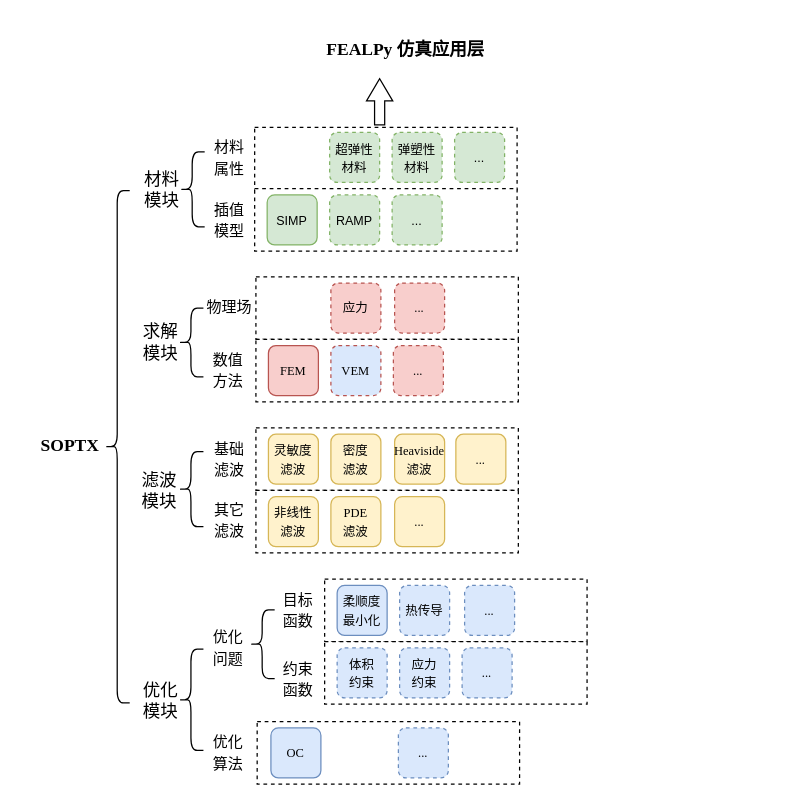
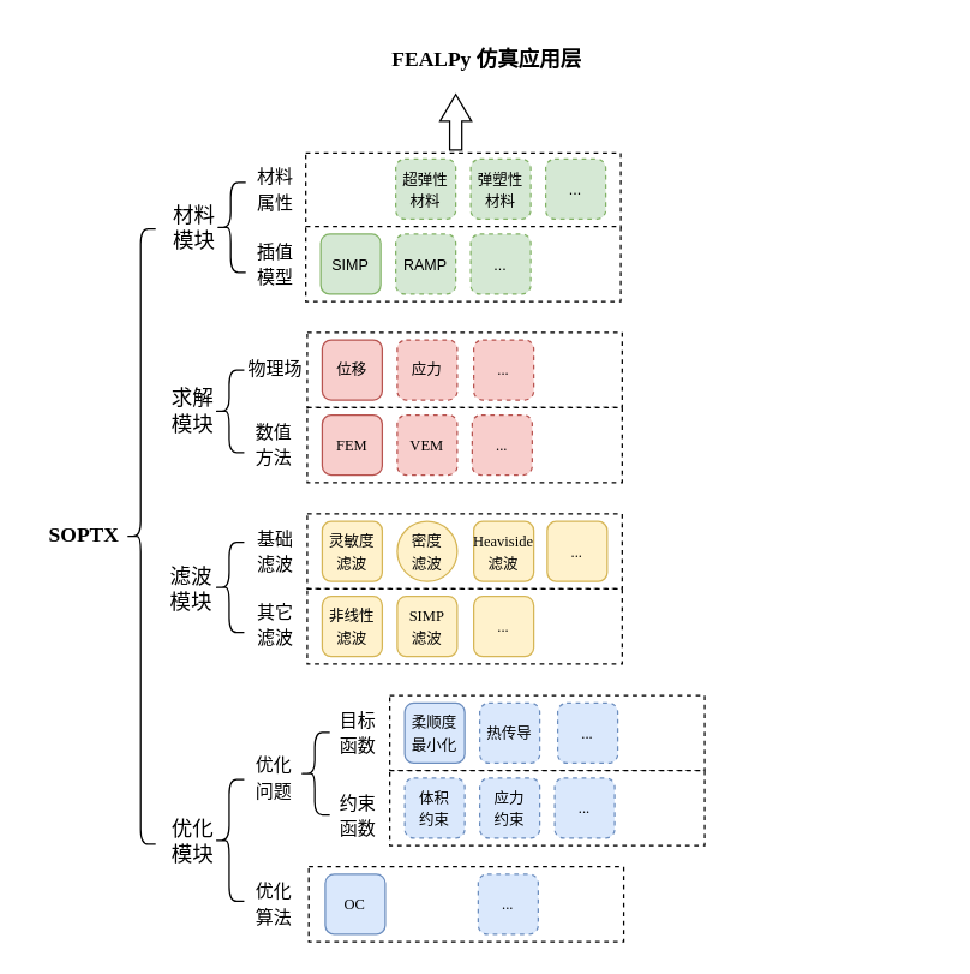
  <mxCell id="0" />
  <mxCell id="1" parent="0" />
  <mxCell id="2" value="优化模块" style="text;html=1;align=center;verticalAlign=middle;whiteSpace=wrap;rounded=0;fontFamily=Times New Roman;fontSize=14;" parent="1" vertex="1"><mxGeometry x="108" y="546" width="40" height="30" as="geometry" /></mxCell>
  <mxCell id="3" value="求解模块" style="text;html=1;align=center;verticalAlign=middle;whiteSpace=wrap;rounded=0;fontFamily=Times New Roman;fontSize=14;" parent="1" vertex="1"><mxGeometry x="108" y="259" width="40" height="30" as="geometry" /></mxCell>
  <mxCell id="4" value="材料模块" style="text;html=1;align=center;verticalAlign=middle;whiteSpace=wrap;rounded=0;fontFamily=Times New Roman;fontSize=14;" parent="1" vertex="1"><mxGeometry x="109" y="137" width="40" height="30" as="geometry" /></mxCell>
  <mxCell id="5" value="FEALPy 仿真应用层" style="rounded=0;whiteSpace=wrap;html=1;fontFamily=Times New Roman;fontSize=14;fontStyle=1;dashed=1;strokeColor=none;" parent="1" vertex="1"><mxGeometry x="24" y="20" width="600" height="40" as="geometry" /></mxCell>
  <mxCell id="6" value="" style="shape=flexArrow;endArrow=classic;html=1;rounded=0;entryX=0.5;entryY=1;entryDx=0;entryDy=0;endWidth=11.905;endSize=5.586;width=8.095;fontFamily=Times New Roman;startSize=6;fontSize=11;" parent="1" edge="1"><mxGeometry width="50" height="50" relative="1" as="geometry"><mxPoint x="303" y="100" as="sourcePoint" /><mxPoint x="303" y="62" as="targetPoint" /></mxGeometry></mxCell>
  <mxCell id="7" value="" style="shape=curlyBracket;whiteSpace=wrap;html=1;rounded=1;labelPosition=left;verticalLabelPosition=middle;align=right;verticalAlign=middle;" parent="1" vertex="1"><mxGeometry x="83" y="152" width="20" height="410" as="geometry" /></mxCell>
  <mxCell id="8" value="SOPTX" style="text;html=1;align=center;verticalAlign=middle;resizable=0;points=[];autosize=1;strokeColor=none;fillColor=none;fontFamily=Times New Roman;fontStyle=1;fontSize=14;" parent="1" vertex="1"><mxGeometry x="20" y="342" width="70" height="30" as="geometry" /></mxCell>
  <mxCell id="9" value="滤波模块" style="text;html=1;align=center;verticalAlign=middle;whiteSpace=wrap;rounded=0;fontFamily=Times New Roman;fontSize=14;" parent="1" vertex="1"><mxGeometry x="107" y="378" width="40" height="30" as="geometry" /></mxCell>
  <mxCell id="10" value="" style="rounded=0;whiteSpace=wrap;html=1;fontFamily=Times New Roman;dashed=1;" parent="1" vertex="1"><mxGeometry x="204" y="342" width="210" height="50" as="geometry" /></mxCell>
  <mxCell id="11" value="&lt;span style=&quot;font-size: 10px;&quot;&gt;灵敏度滤波&lt;/span&gt;" style="rounded=1;whiteSpace=wrap;html=1;fillColor=#fff2cc;strokeColor=#d6b656;align=center;verticalAlign=middle;fontFamily=Times New Roman;fontSize=12;fontColor=default;" parent="1" vertex="1"><mxGeometry x="214" y="347" width="40" height="40" as="geometry" /></mxCell>
- <mxCell id="12" value="&lt;span style=&quot;font-size: 10px;&quot;&gt;密度&lt;/span&gt;&lt;div&gt;&lt;span style=&quot;font-size: 10px;&quot;&gt;滤波&lt;/span&gt;&lt;/div&gt;" style="rounded=1;whiteSpace=wrap;html=1;fillColor=#fff2cc;strokeColor=#d6b656;align=center;verticalAlign=middle;fontFamily=Times New Roman;fontSize=12;fontColor=default;" parent="1" vertex="1"><mxGeometry x="264" y="347" width="40" height="40" as="geometry" /></mxCell>
+ <mxCell id="12" value="&lt;span style=&quot;font-size: 10px;&quot;&gt;密度&lt;/span&gt;&lt;div&gt;&lt;span style=&quot;font-size: 10px;&quot;&gt;滤波&lt;/span&gt;&lt;/div&gt;" style="ellipse;whiteSpace=wrap;html=1;fillColor=#fff2cc;strokeColor=#d6b656;align=center;verticalAlign=middle;fontFamily=Times New Roman;fontSize=12;fontColor=default;" parent="1" vertex="1"><mxGeometry x="264" y="347" width="40" height="40" as="geometry" /></mxCell>
  <mxCell id="13" value="&lt;span style=&quot;font-size: 10px;&quot;&gt;Heaviside 滤波&lt;/span&gt;" style="rounded=1;whiteSpace=wrap;html=1;fillColor=#fff2cc;strokeColor=#d6b656;align=center;verticalAlign=middle;fontFamily=Times New Roman;fontSize=12;fontColor=default;" parent="1" vertex="1"><mxGeometry x="315" y="347" width="40" height="40" as="geometry" /></mxCell>
  <mxCell id="14" value="&lt;span style=&quot;font-size: 10px;&quot;&gt;...&lt;/span&gt;" style="rounded=1;whiteSpace=wrap;html=1;fillColor=#fff2cc;strokeColor=#d6b656;align=center;verticalAlign=middle;fontFamily=Times New Roman;fontSize=12;fontColor=default;" parent="1" vertex="1"><mxGeometry x="364" y="347" width="40" height="40" as="geometry" /></mxCell>
  <mxCell id="15" value="" style="shape=curlyBracket;whiteSpace=wrap;html=1;rounded=1;labelPosition=left;verticalLabelPosition=middle;align=right;verticalAlign=middle;" parent="1" vertex="1"><mxGeometry x="142" y="519" width="20" height="81" as="geometry" /></mxCell>
  <mxCell id="16" value="&lt;span style=&quot;font-size: 12px;&quot;&gt;优化&lt;/span&gt;&lt;div&gt;&lt;span style=&quot;font-size: 12px;&quot;&gt;问题&lt;/span&gt;&lt;/div&gt;" style="text;html=1;align=center;verticalAlign=middle;whiteSpace=wrap;rounded=0;fontFamily=Times New Roman;fontSize=14;" parent="1" vertex="1"><mxGeometry x="162" y="503" width="40" height="30" as="geometry" /></mxCell>
  <mxCell id="17" value="&lt;span style=&quot;font-size: 12px;&quot;&gt;优化&lt;/span&gt;&lt;div&gt;&lt;span style=&quot;font-size: 12px;&quot;&gt;算法&lt;/span&gt;&lt;/div&gt;" style="text;html=1;align=center;verticalAlign=middle;whiteSpace=wrap;rounded=0;fontFamily=Times New Roman;fontSize=14;" parent="1" vertex="1"><mxGeometry x="162" y="587" width="40" height="30" as="geometry" /></mxCell>
  <mxCell id="18" value="" style="shape=curlyBracket;whiteSpace=wrap;html=1;rounded=1;labelPosition=left;verticalLabelPosition=middle;align=right;verticalAlign=middle;" parent="1" vertex="1"><mxGeometry x="199" y="487.5" width="20" height="55" as="geometry" /></mxCell>
  <mxCell id="19" value="&lt;span style=&quot;font-size: 12px;&quot;&gt;目标&lt;/span&gt;&lt;div&gt;&lt;span style=&quot;font-size: 12px;&quot;&gt;函数&lt;/span&gt;&lt;/div&gt;" style="text;html=1;align=center;verticalAlign=middle;whiteSpace=wrap;rounded=0;fontFamily=Times New Roman;fontSize=14;" parent="1" vertex="1"><mxGeometry x="218" y="473" width="40" height="30" as="geometry" /></mxCell>
  <mxCell id="20" value="&lt;span style=&quot;font-size: 12px;&quot;&gt;约束&lt;/span&gt;&lt;div&gt;&lt;span style=&quot;font-size: 12px;&quot;&gt;函数&lt;/span&gt;&lt;/div&gt;" style="text;html=1;align=center;verticalAlign=middle;whiteSpace=wrap;rounded=0;fontFamily=Times New Roman;fontSize=14;" parent="1" vertex="1"><mxGeometry x="218" y="527.5" width="40" height="30" as="geometry" /></mxCell>
  <mxCell id="21" value="" style="rounded=0;whiteSpace=wrap;html=1;fontFamily=Times New Roman;dashed=1;" parent="1" vertex="1"><mxGeometry x="259" y="463" width="210" height="50" as="geometry" /></mxCell>
  <mxCell id="22" value="&lt;span style=&quot;font-size: 10px;&quot;&gt;柔顺度最小化&lt;/span&gt;" style="rounded=1;whiteSpace=wrap;html=1;fillColor=#dae8fc;strokeColor=#6c8ebf;align=center;verticalAlign=middle;fontFamily=Times New Roman;fontSize=12;fontColor=default;" parent="1" vertex="1"><mxGeometry x="269" y="468" width="40" height="40" as="geometry" /></mxCell>
  <mxCell id="23" value="&lt;span style=&quot;font-size: 10px;&quot;&gt;热传导&lt;/span&gt;" style="rounded=1;whiteSpace=wrap;html=1;fillColor=#dae8fc;strokeColor=#6c8ebf;align=center;verticalAlign=middle;fontFamily=Times New Roman;fontSize=12;fontColor=default;dashed=1;" parent="1" vertex="1"><mxGeometry x="319" y="468" width="40" height="40" as="geometry" /></mxCell>
  <mxCell id="24" value="" style="rounded=0;whiteSpace=wrap;html=1;fontFamily=Times New Roman;dashed=1;" parent="1" vertex="1"><mxGeometry x="259" y="513" width="210" height="50" as="geometry" /></mxCell>
  <mxCell id="25" value="&lt;span style=&quot;font-size: 10px;&quot;&gt;体积&lt;/span&gt;&lt;div&gt;&lt;span style=&quot;font-size: 10px;&quot;&gt;约束&lt;/span&gt;&lt;/div&gt;" style="rounded=1;whiteSpace=wrap;html=1;fillColor=#dae8fc;strokeColor=#6c8ebf;align=center;verticalAlign=middle;fontFamily=Times New Roman;fontSize=12;fontColor=default;dashed=1;" parent="1" vertex="1"><mxGeometry x="269" y="518" width="40" height="40" as="geometry" /></mxCell>
  <mxCell id="26" value="&lt;span style=&quot;font-size: 10px;&quot;&gt;应力&lt;/span&gt;&lt;div&gt;&lt;span style=&quot;font-size: 10px;&quot;&gt;约束&lt;/span&gt;&lt;/div&gt;" style="rounded=1;whiteSpace=wrap;html=1;fillColor=#dae8fc;strokeColor=#6c8ebf;align=center;dashed=1;verticalAlign=middle;fontFamily=Times New Roman;fontSize=12;fontColor=default;" parent="1" vertex="1"><mxGeometry x="319" y="518" width="40" height="40" as="geometry" /></mxCell>
  <mxCell id="27" value="&lt;span style=&quot;font-size: 10px;&quot;&gt;...&lt;/span&gt;" style="rounded=1;whiteSpace=wrap;html=1;fillColor=#dae8fc;strokeColor=#6c8ebf;align=center;dashed=1;verticalAlign=middle;fontFamily=Times New Roman;fontSize=12;fontColor=default;" parent="1" vertex="1"><mxGeometry x="369" y="518" width="40" height="40" as="geometry" /></mxCell>
  <mxCell id="28" value="&lt;span style=&quot;font-size: 10px;&quot;&gt;...&lt;/span&gt;" style="rounded=1;whiteSpace=wrap;html=1;fillColor=#dae8fc;strokeColor=#6c8ebf;align=center;verticalAlign=middle;fontFamily=Times New Roman;fontSize=12;fontColor=default;dashed=1;" parent="1" vertex="1"><mxGeometry x="371" y="468" width="40" height="40" as="geometry" /></mxCell>
  <mxCell id="29" value="" style="rounded=0;whiteSpace=wrap;html=1;fontFamily=Times New Roman;dashed=1;" parent="1" vertex="1"><mxGeometry x="205" y="577" width="210" height="50" as="geometry" /></mxCell>
  <mxCell id="30" value="&lt;span style=&quot;font-size: 10px;&quot;&gt;OC&lt;/span&gt;" style="rounded=1;whiteSpace=wrap;html=1;fillColor=#dae8fc;strokeColor=#6c8ebf;align=center;verticalAlign=middle;fontFamily=Times New Roman;fontSize=12;fontColor=default;" parent="1" vertex="1"><mxGeometry x="216" y="582" width="40" height="40" as="geometry" /></mxCell>
  <mxCell id="31" value="&lt;span style=&quot;font-size: 10px;&quot;&gt;...&lt;/span&gt;" style="rounded=1;whiteSpace=wrap;html=1;fillColor=#dae8fc;strokeColor=#6c8ebf;align=center;verticalAlign=middle;fontFamily=Times New Roman;fontSize=12;fontColor=default;dashed=1;" parent="1" vertex="1"><mxGeometry x="318" y="582" width="40" height="40" as="geometry" /></mxCell>
  <mxCell id="32" value="&lt;span style=&quot;font-size: 12px;&quot;&gt;基础&lt;/span&gt;&lt;br&gt;&lt;div&gt;&lt;span style=&quot;font-size: 12px;&quot;&gt;滤波&lt;/span&gt;&lt;/div&gt;" style="text;html=1;align=center;verticalAlign=middle;whiteSpace=wrap;rounded=0;fontFamily=Times New Roman;fontSize=14;" parent="1" vertex="1"><mxGeometry x="163" y="352" width="40" height="30" as="geometry" /></mxCell>
  <mxCell id="33" value="" style="group" parent="1" vertex="1" connectable="0"><mxGeometry x="143" y="101.5" width="270" height="99" as="geometry" /></mxCell>
  <mxCell id="34" value="" style="rounded=0;whiteSpace=wrap;html=1;fontFamily=Times New Roman;dashed=1;" parent="33" vertex="1"><mxGeometry x="60" width="210" height="50" as="geometry" /></mxCell>
  <mxCell id="35" value="" style="shape=curlyBracket;whiteSpace=wrap;html=1;rounded=1;labelPosition=left;verticalLabelPosition=middle;align=right;verticalAlign=middle;" parent="33" vertex="1"><mxGeometry y="19.5" width="20" height="60" as="geometry" /></mxCell>
  <mxCell id="36" value="&lt;font style=&quot;font-size: 12px;&quot;&gt;材料&lt;/font&gt;&lt;div&gt;&lt;font style=&quot;font-size: 12px;&quot;&gt;属性&lt;/font&gt;&lt;/div&gt;" style="text;html=1;align=center;verticalAlign=middle;whiteSpace=wrap;rounded=0;fontFamily=Times New Roman;fontSize=14;" parent="33" vertex="1"><mxGeometry x="20" y="9" width="40" height="30" as="geometry" /></mxCell>
  <mxCell id="37" value="&lt;span style=&quot;font-size: 12px;&quot;&gt;插值&lt;/span&gt;&lt;div&gt;&lt;span style=&quot;font-size: 12px;&quot;&gt;模型&lt;/span&gt;&lt;/div&gt;" style="text;html=1;align=center;verticalAlign=middle;whiteSpace=wrap;rounded=0;fontFamily=Times New Roman;fontSize=14;" parent="33" vertex="1"><mxGeometry x="20" y="59" width="40" height="30" as="geometry" /></mxCell>
  <mxCell id="38" value="&lt;span style=&quot;font-size: 10px;&quot;&gt;超弹性材料&lt;/span&gt;" style="rounded=1;whiteSpace=wrap;html=1;fillColor=#d5e8d4;strokeColor=#82b366;align=center;dashed=1;" parent="33" vertex="1"><mxGeometry x="120" y="4" width="40" height="40" as="geometry" /></mxCell>
  <mxCell id="39" value="&lt;span style=&quot;font-size: 10px;&quot;&gt;弹塑性材料&lt;/span&gt;" style="rounded=1;whiteSpace=wrap;html=1;fillColor=#d5e8d4;strokeColor=#82b366;align=center;dashed=1;" parent="33" vertex="1"><mxGeometry x="170" y="4" width="40" height="40" as="geometry" /></mxCell>
  <mxCell id="40" value="&lt;span style=&quot;font-size: 10px;&quot;&gt;...&lt;/span&gt;" style="rounded=1;whiteSpace=wrap;html=1;fillColor=#d5e8d4;strokeColor=#82b366;align=center;dashed=1;" parent="33" vertex="1"><mxGeometry x="220" y="4" width="40" height="40" as="geometry" /></mxCell>
  <mxCell id="41" value="" style="rounded=0;whiteSpace=wrap;html=1;fontFamily=Times New Roman;dashed=1;fillColor=default;" parent="33" vertex="1"><mxGeometry x="60" y="49" width="210" height="50" as="geometry" /></mxCell>
  <mxCell id="42" value="&lt;span style=&quot;font-size: 10px;&quot;&gt;SIMP&lt;/span&gt;" style="rounded=1;whiteSpace=wrap;html=1;fillColor=#d5e8d4;strokeColor=#82b366;align=center;" parent="33" vertex="1"><mxGeometry x="70" y="54" width="40" height="40" as="geometry" /></mxCell>
  <mxCell id="43" value="&lt;span style=&quot;font-size: 10px;&quot;&gt;RAMP&lt;/span&gt;" style="rounded=1;whiteSpace=wrap;html=1;fillColor=#d5e8d4;strokeColor=#82b366;align=center;dashed=1;" parent="33" vertex="1"><mxGeometry x="120" y="54" width="40" height="40" as="geometry" /></mxCell>
  <mxCell id="44" value="&lt;span style=&quot;font-size: 10px;&quot;&gt;...&lt;/span&gt;" style="rounded=1;whiteSpace=wrap;html=1;fillColor=#d5e8d4;strokeColor=#82b366;align=center;dashed=1;" parent="33" vertex="1"><mxGeometry x="170" y="54" width="40" height="40" as="geometry" /></mxCell>
  <mxCell id="45" value="" style="group" parent="1" vertex="1" connectable="0"><mxGeometry x="142" y="221" width="272" height="100" as="geometry" /></mxCell>
  <mxCell id="46" value="" style="rounded=0;whiteSpace=wrap;html=1;fontFamily=Times New Roman;dashed=1;" parent="45" vertex="1"><mxGeometry x="62" width="210" height="50" as="geometry" /></mxCell>
+ <mxCell id="47" value="&lt;span style=&quot;font-size: 10px;&quot;&gt;位移&lt;/span&gt;" style="rounded=1;whiteSpace=wrap;html=1;fillColor=#f8cecc;strokeColor=#b85450;align=center;verticalAlign=middle;fontFamily=Times New Roman;fontSize=12;fontColor=default;" parent="45" vertex="1"><mxGeometry x="72" y="5" width="40" height="40" as="geometry" /></mxCell>
  <mxCell id="48" value="" style="shape=curlyBracket;whiteSpace=wrap;html=1;rounded=1;labelPosition=left;verticalLabelPosition=middle;align=right;verticalAlign=middle;" parent="45" vertex="1"><mxGeometry y="25" width="20" height="55" as="geometry" /></mxCell>
  <mxCell id="49" value="&lt;span style=&quot;font-size: 12px;&quot;&gt;物理场&lt;/span&gt;" style="text;html=1;align=center;verticalAlign=middle;whiteSpace=wrap;rounded=0;fontFamily=Times New Roman;fontSize=14;" parent="45" vertex="1"><mxGeometry x="21" y="10" width="40" height="30" as="geometry" /></mxCell>
  <mxCell id="50" value="&lt;span style=&quot;font-size: 12px;&quot;&gt;数值&lt;/span&gt;&lt;div&gt;&lt;span style=&quot;font-size: 12px;&quot;&gt;方法&lt;/span&gt;&lt;/div&gt;" style="text;html=1;align=center;verticalAlign=middle;whiteSpace=wrap;rounded=0;fontFamily=Times New Roman;fontSize=14;" parent="45" vertex="1"><mxGeometry x="20" y="60" width="40" height="30" as="geometry" /></mxCell>
  <mxCell id="51" value="&lt;span style=&quot;font-size: 10px;&quot;&gt;应力&lt;/span&gt;" style="rounded=1;whiteSpace=wrap;html=1;fillColor=#f8cecc;strokeColor=#b85450;align=center;dashed=1;verticalAlign=middle;fontFamily=Times New Roman;fontSize=12;fontColor=default;" parent="45" vertex="1"><mxGeometry x="122" y="5" width="40" height="40" as="geometry" /></mxCell>
  <mxCell id="52" value="&lt;span style=&quot;font-size: 10px;&quot;&gt;...&lt;/span&gt;" style="rounded=1;whiteSpace=wrap;html=1;fillColor=#f8cecc;strokeColor=#b85450;align=center;dashed=1;verticalAlign=middle;fontFamily=Times New Roman;fontSize=12;fontColor=default;" parent="45" vertex="1"><mxGeometry x="173" y="5" width="40" height="40" as="geometry" /></mxCell>
  <mxCell id="53" value="" style="rounded=0;whiteSpace=wrap;html=1;fontFamily=Times New Roman;dashed=1;" parent="45" vertex="1"><mxGeometry x="62" y="50" width="210" height="50" as="geometry" /></mxCell>
  <mxCell id="54" value="&lt;span style=&quot;font-size: 10px;&quot;&gt;FEM&lt;/span&gt;" style="rounded=1;whiteSpace=wrap;html=1;fillColor=#f8cecc;strokeColor=#b85450;align=center;verticalAlign=middle;fontFamily=Times New Roman;fontSize=12;fontColor=default;" parent="45" vertex="1"><mxGeometry x="72" y="55" width="40" height="40" as="geometry" /></mxCell>
- <mxCell id="55" value="&lt;span style=&quot;font-size: 10px;&quot;&gt;VEM&lt;/span&gt;" style="rounded=1;whiteSpace=wrap;html=1;fillColor=#dae8fc;strokeColor=#b85450;align=center;dashed=1;verticalAlign=middle;fontFamily=Times New Roman;fontSize=12;fontColor=default;" parent="45" vertex="1"><mxGeometry x="122" y="55" width="40" height="40" as="geometry" /></mxCell>
+ <mxCell id="55" value="&lt;span style=&quot;font-size: 10px;&quot;&gt;VEM&lt;/span&gt;" style="rounded=1;whiteSpace=wrap;html=1;fillColor=#f8cecc;strokeColor=#b85450;align=center;dashed=1;verticalAlign=middle;fontFamily=Times New Roman;fontSize=12;fontColor=default;" parent="45" vertex="1"><mxGeometry x="122" y="55" width="40" height="40" as="geometry" /></mxCell>
  <mxCell id="56" value="&lt;span style=&quot;font-size: 10px;&quot;&gt;...&lt;/span&gt;" style="rounded=1;whiteSpace=wrap;html=1;fillColor=#f8cecc;strokeColor=#b85450;align=center;dashed=1;verticalAlign=middle;fontFamily=Times New Roman;fontSize=12;fontColor=default;" parent="45" vertex="1"><mxGeometry x="172" y="55" width="40" height="40" as="geometry" /></mxCell>
  <mxCell id="57" value="" style="rounded=0;whiteSpace=wrap;html=1;fontFamily=Times New Roman;dashed=1;" parent="1" vertex="1"><mxGeometry x="204" y="392" width="210" height="50" as="geometry" /></mxCell>
  <mxCell id="58" value="&lt;span style=&quot;font-size: 10px;&quot;&gt;非线性滤波&lt;/span&gt;" style="rounded=1;whiteSpace=wrap;html=1;fillColor=#fff2cc;strokeColor=#d6b656;align=center;verticalAlign=middle;fontFamily=Times New Roman;fontSize=12;fontColor=default;" parent="1" vertex="1"><mxGeometry x="214" y="397" width="40" height="40" as="geometry" /></mxCell>
- <mxCell id="59" value="&lt;span style=&quot;font-size: 10px;&quot;&gt;PDE&lt;/span&gt;&lt;br&gt;&lt;div&gt;&lt;span style=&quot;font-size: 10px;&quot;&gt;滤波&lt;/span&gt;&lt;/div&gt;" style="rounded=1;whiteSpace=wrap;html=1;fillColor=#fff2cc;strokeColor=#d6b656;align=center;verticalAlign=middle;fontFamily=Times New Roman;fontSize=12;fontColor=default;" parent="1" vertex="1"><mxGeometry x="264" y="397" width="40" height="40" as="geometry" /></mxCell>
+ <mxCell id="59" value="&lt;span style=&quot;font-size: 10px;&quot;&gt;SIMP&lt;/span&gt;&lt;br&gt;&lt;div&gt;&lt;span style=&quot;font-size: 10px;&quot;&gt;滤波&lt;/span&gt;&lt;/div&gt;" style="rounded=1;whiteSpace=wrap;html=1;fillColor=#fff2cc;strokeColor=#d6b656;align=center;verticalAlign=middle;fontFamily=Times New Roman;fontSize=12;fontColor=default;" parent="1" vertex="1"><mxGeometry x="264" y="397" width="40" height="40" as="geometry" /></mxCell>
  <mxCell id="60" value="&lt;span style=&quot;font-size: 10px;&quot;&gt;...&lt;/span&gt;" style="rounded=1;whiteSpace=wrap;html=1;fillColor=#fff2cc;strokeColor=#d6b656;align=center;verticalAlign=middle;fontFamily=Times New Roman;fontSize=12;fontColor=default;" parent="1" vertex="1"><mxGeometry x="315" y="397" width="40" height="40" as="geometry" /></mxCell>
  <mxCell id="61" value="&lt;span style=&quot;font-size: 12px;&quot;&gt;其它&lt;/span&gt;&lt;br&gt;&lt;div&gt;&lt;span style=&quot;font-size: 12px;&quot;&gt;滤波&lt;/span&gt;&lt;/div&gt;" style="text;html=1;align=center;verticalAlign=middle;whiteSpace=wrap;rounded=0;fontFamily=Times New Roman;fontSize=14;" parent="1" vertex="1"><mxGeometry x="163" y="401" width="40" height="30" as="geometry" /></mxCell>
  <mxCell id="62" value="" style="shape=curlyBracket;whiteSpace=wrap;html=1;rounded=1;labelPosition=left;verticalLabelPosition=middle;align=right;verticalAlign=middle;" parent="1" vertex="1"><mxGeometry x="142" y="361" width="20" height="60" as="geometry" /></mxCell>
